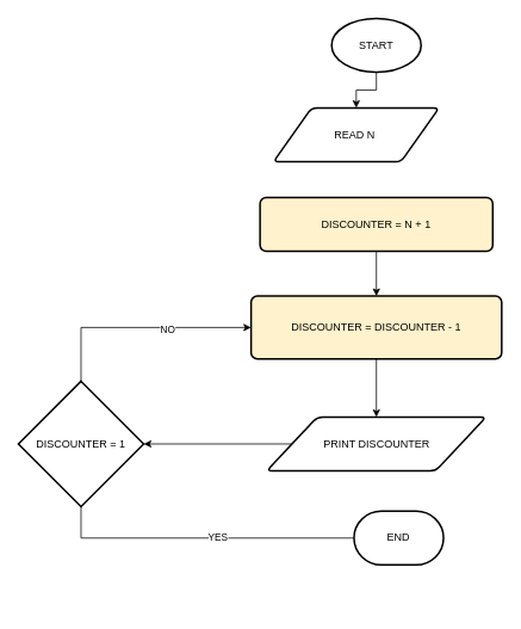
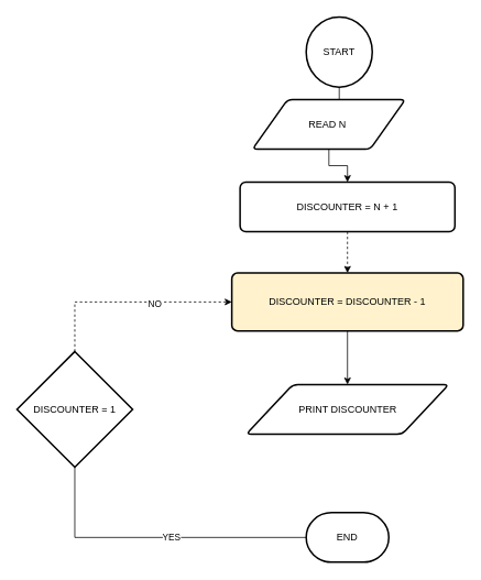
  <mxCell id="0" />
  <mxCell id="1" parent="0" />
  <mxCell id="2" style="edgeStyle=orthogonalEdgeStyle;rounded=0;orthogonalLoop=1;jettySize=auto;html=1;exitX=0.5;exitY=1;exitDx=0;exitDy=0;exitPerimeter=0;" edge="1" parent="1" source="3" target="5"><mxGeometry relative="1" as="geometry" /></mxCell>
- <mxCell id="3" value="START" style="strokeWidth=2;html=1;shape=mxgraph.flowchart.start_1;whiteSpace=wrap;" vertex="1" parent="1"><mxGeometry x="370" y="20" width="100" height="60" as="geometry" /></mxCell>
+ <mxCell id="3" value="START" style="strokeWidth=2;html=1;shape=mxgraph.flowchart.start_1;whiteSpace=wrap;" vertex="1" parent="1"><mxGeometry x="370" y="20" width="80" height="85" as="geometry" /></mxCell>
+ <mxCell id="4" style="edgeStyle=orthogonalEdgeStyle;rounded=0;orthogonalLoop=1;jettySize=auto;html=1;exitX=0.5;exitY=1;exitDx=0;exitDy=0;entryX=0.5;entryY=0;entryDx=0;entryDy=0;" edge="1" parent="1" source="5" target="7"><mxGeometry relative="1" as="geometry" /></mxCell>
  <mxCell id="5" value="READ N&amp;nbsp;" style="shape=parallelogram;html=1;strokeWidth=2;perimeter=parallelogramPerimeter;whiteSpace=wrap;rounded=1;arcSize=12;size=0.23;" vertex="1" parent="1"><mxGeometry x="305" y="120" width="185" height="60" as="geometry" /></mxCell>
- <mxCell id="6" style="edgeStyle=orthogonalEdgeStyle;rounded=0;orthogonalLoop=1;jettySize=auto;html=1;exitX=0.5;exitY=1;exitDx=0;exitDy=0;entryX=0.5;entryY=0;entryDx=0;entryDy=0;" edge="1" parent="1" source="7" target="9"><mxGeometry relative="1" as="geometry" /></mxCell>
- <mxCell id="7" value="DISCOUNTER = N + 1" style="rounded=1;whiteSpace=wrap;html=1;absoluteArcSize=1;arcSize=14;strokeWidth=2;fillColor=#fff2cc;" vertex="1" parent="1"><mxGeometry x="290" y="220" width="260" height="60" as="geometry" /></mxCell>
+ <mxCell id="6" style="edgeStyle=orthogonalEdgeStyle;rounded=0;orthogonalLoop=1;jettySize=auto;html=1;exitX=0.5;exitY=1;exitDx=0;exitDy=0;entryX=0.5;entryY=0;entryDx=0;entryDy=0;dashed=1;" edge="1" parent="1" source="7" target="9"><mxGeometry relative="1" as="geometry" /></mxCell>
+ <mxCell id="7" value="DISCOUNTER = N + 1" style="rounded=1;whiteSpace=wrap;html=1;absoluteArcSize=1;arcSize=14;strokeWidth=2;" vertex="1" parent="1"><mxGeometry x="290" y="220" width="260" height="60" as="geometry" /></mxCell>
  <mxCell id="8" style="edgeStyle=orthogonalEdgeStyle;rounded=0;orthogonalLoop=1;jettySize=auto;html=1;exitX=0.5;exitY=1;exitDx=0;exitDy=0;" edge="1" parent="1" source="9" target="10"><mxGeometry relative="1" as="geometry" /></mxCell>
  <mxCell id="9" value="DISCOUNTER = DISCOUNTER - 1" style="rounded=1;whiteSpace=wrap;html=1;absoluteArcSize=1;arcSize=14;strokeWidth=2;fillColor=#fff2cc;" vertex="1" parent="1"><mxGeometry x="280" y="330" width="280" height="70" as="geometry" /></mxCell>
  <mxCell id="10" value="PRINT DISCOUNTER" style="shape=parallelogram;html=1;strokeWidth=2;perimeter=parallelogramPerimeter;whiteSpace=wrap;rounded=1;arcSize=12;size=0.23;" vertex="1" parent="1"><mxGeometry x="297.5" y="465" width="245" height="60" as="geometry" /></mxCell>
- <mxCell id="11" style="edgeStyle=orthogonalEdgeStyle;rounded=0;orthogonalLoop=1;jettySize=auto;html=1;exitX=0.5;exitY=0;exitDx=0;exitDy=0;exitPerimeter=0;entryX=0;entryY=0.5;entryDx=0;entryDy=0;" edge="1" parent="1" source="13" target="9"><mxGeometry relative="1" as="geometry" /></mxCell>
+ <mxCell id="11" style="edgeStyle=orthogonalEdgeStyle;rounded=0;orthogonalLoop=1;jettySize=auto;html=1;exitX=0.5;exitY=0;exitDx=0;exitDy=0;exitPerimeter=0;entryX=0;entryY=0.5;entryDx=0;entryDy=0;dashed=1;" edge="1" parent="1" source="13" target="9"><mxGeometry relative="1" as="geometry" /></mxCell>
  <mxCell id="12" value="NO" style="edgeLabel;html=1;align=center;verticalAlign=middle;resizable=0;points=[];" vertex="1" connectable="0" parent="11"><mxGeometry x="0.246" y="-2" relative="1" as="geometry"><mxPoint as="offset" /></mxGeometry></mxCell>
  <mxCell id="13" value="DISCOUNTER = 1" style="strokeWidth=2;html=1;shape=mxgraph.flowchart.decision;whiteSpace=wrap;" vertex="1" parent="1"><mxGeometry x="20" y="425" width="140" height="140" as="geometry" /></mxCell>
- <mxCell id="14" style="edgeStyle=orthogonalEdgeStyle;rounded=0;orthogonalLoop=1;jettySize=auto;html=1;exitX=0;exitY=0.5;exitDx=0;exitDy=0;entryX=1;entryY=0.5;entryDx=0;entryDy=0;entryPerimeter=0;" edge="1" parent="1" source="10" target="13"><mxGeometry relative="1" as="geometry" /></mxCell>
- <mxCell id="15" value="END" style="strokeWidth=2;html=1;shape=mxgraph.flowchart.terminator;whiteSpace=wrap;" vertex="1" parent="1"><mxGeometry x="395" y="570" width="100" height="60" as="geometry" /></mxCell>
+ <mxCell id="15" value="END" style="strokeWidth=2;html=1;shape=mxgraph.flowchart.terminator;whiteSpace=wrap;" vertex="1" parent="1"><mxGeometry x="370" y="620" width="100" height="60" as="geometry" /></mxCell>
  <mxCell id="16" style="edgeStyle=orthogonalEdgeStyle;rounded=0;orthogonalLoop=1;jettySize=auto;html=1;exitX=0.5;exitY=1;exitDx=0;exitDy=0;exitPerimeter=0;entryX=0;entryY=0.5;entryDx=0;entryDy=0;entryPerimeter=0;endArrow=none;" edge="1" parent="1" source="13" target="15"><mxGeometry relative="1" as="geometry" /></mxCell>
  <mxCell id="17" value="YES" style="edgeLabel;html=1;align=center;verticalAlign=middle;resizable=0;points=[];" vertex="1" connectable="0" parent="16"><mxGeometry x="0.1" y="1" relative="1" as="geometry"><mxPoint as="offset" /></mxGeometry></mxCell>
